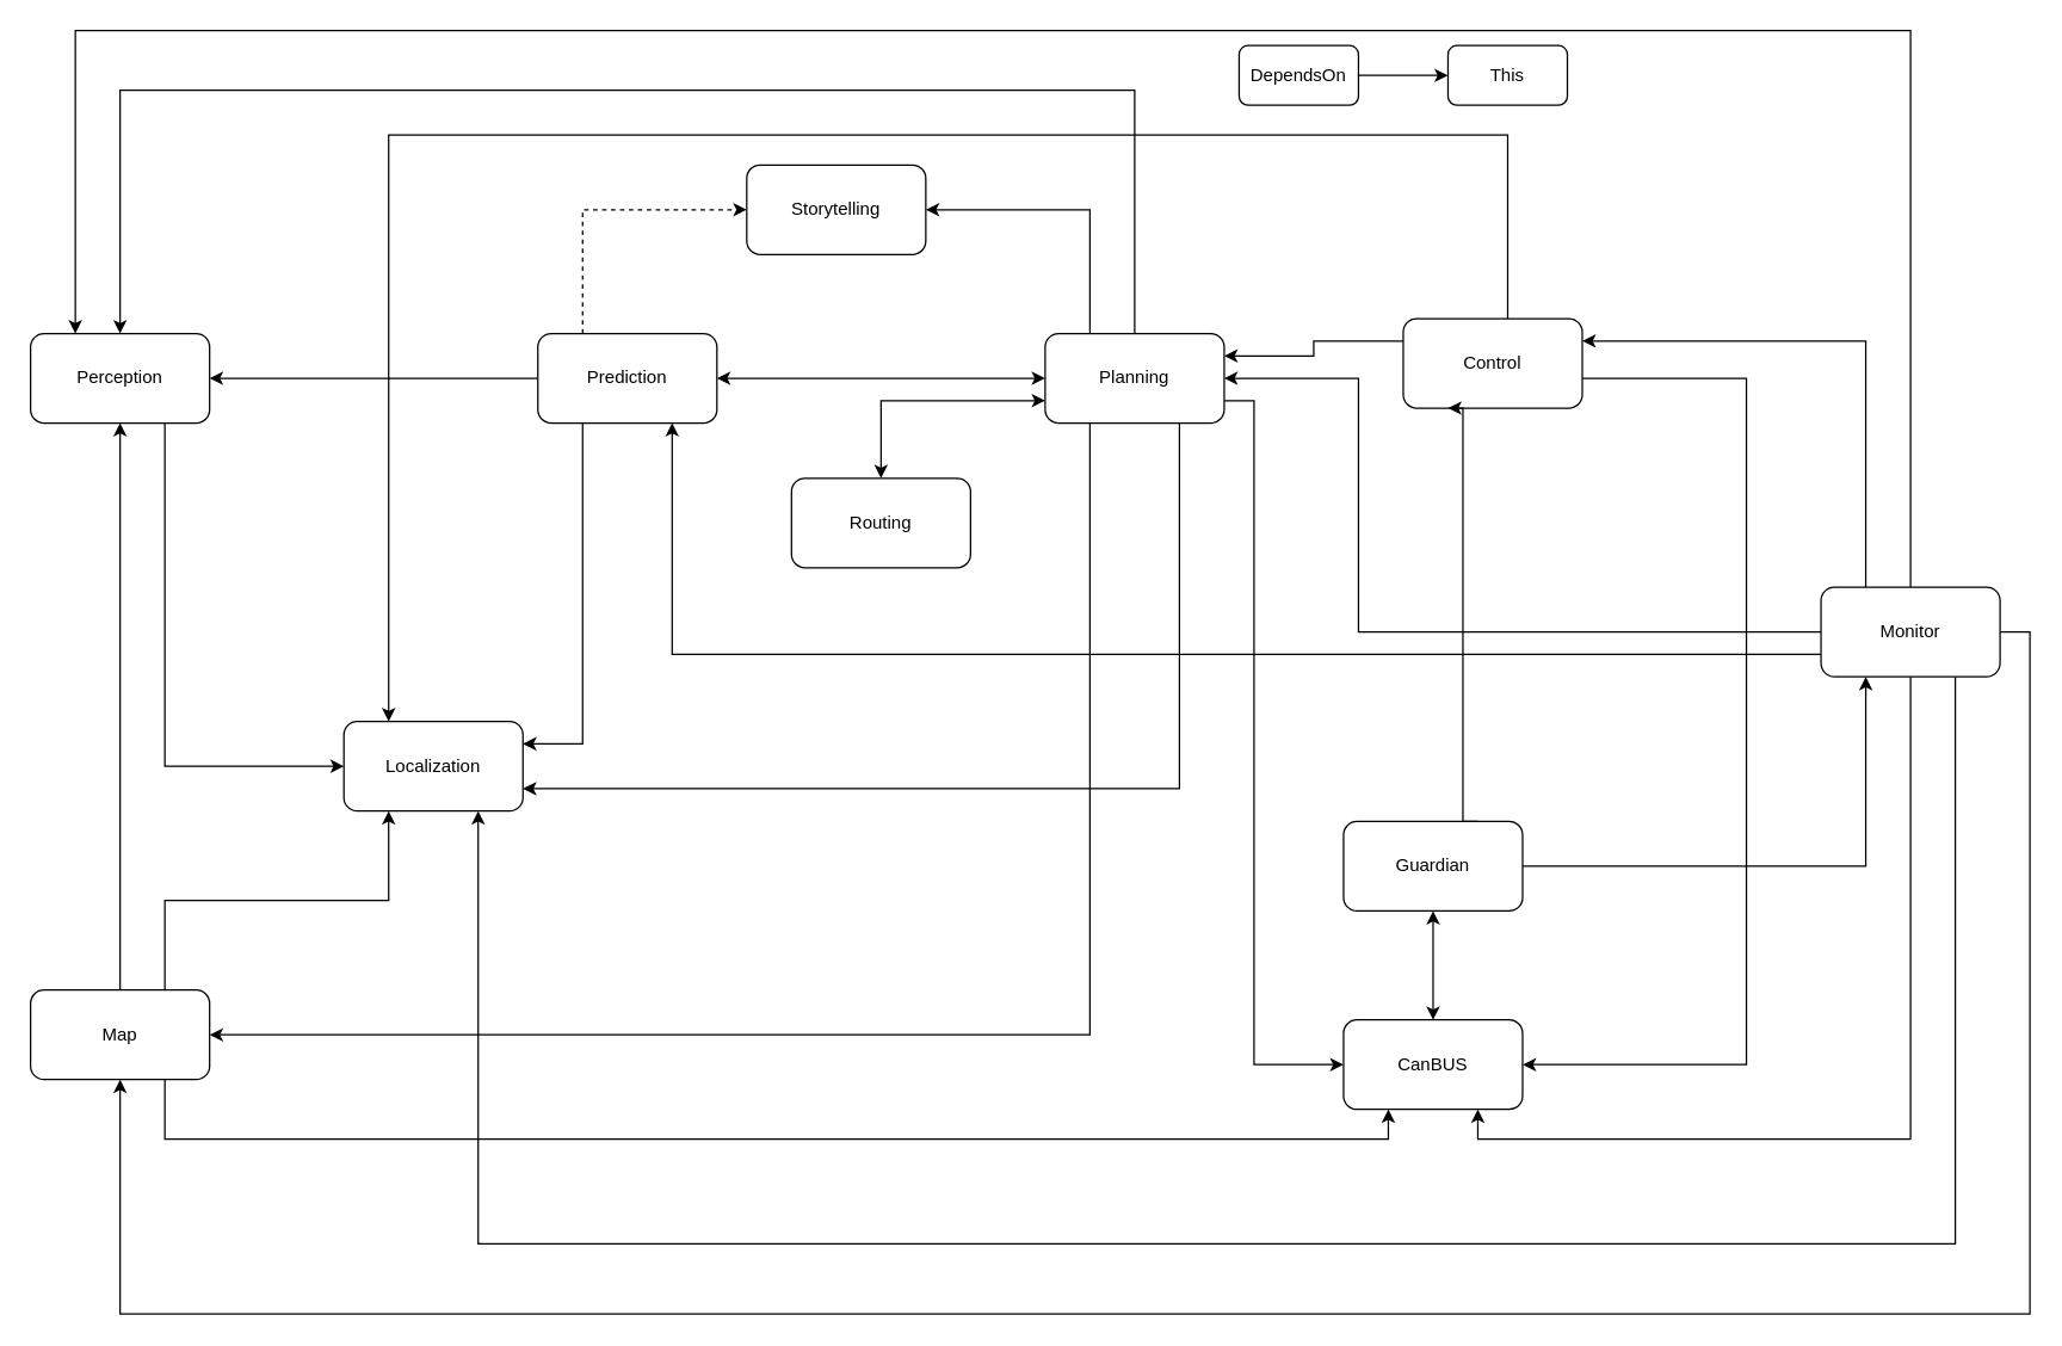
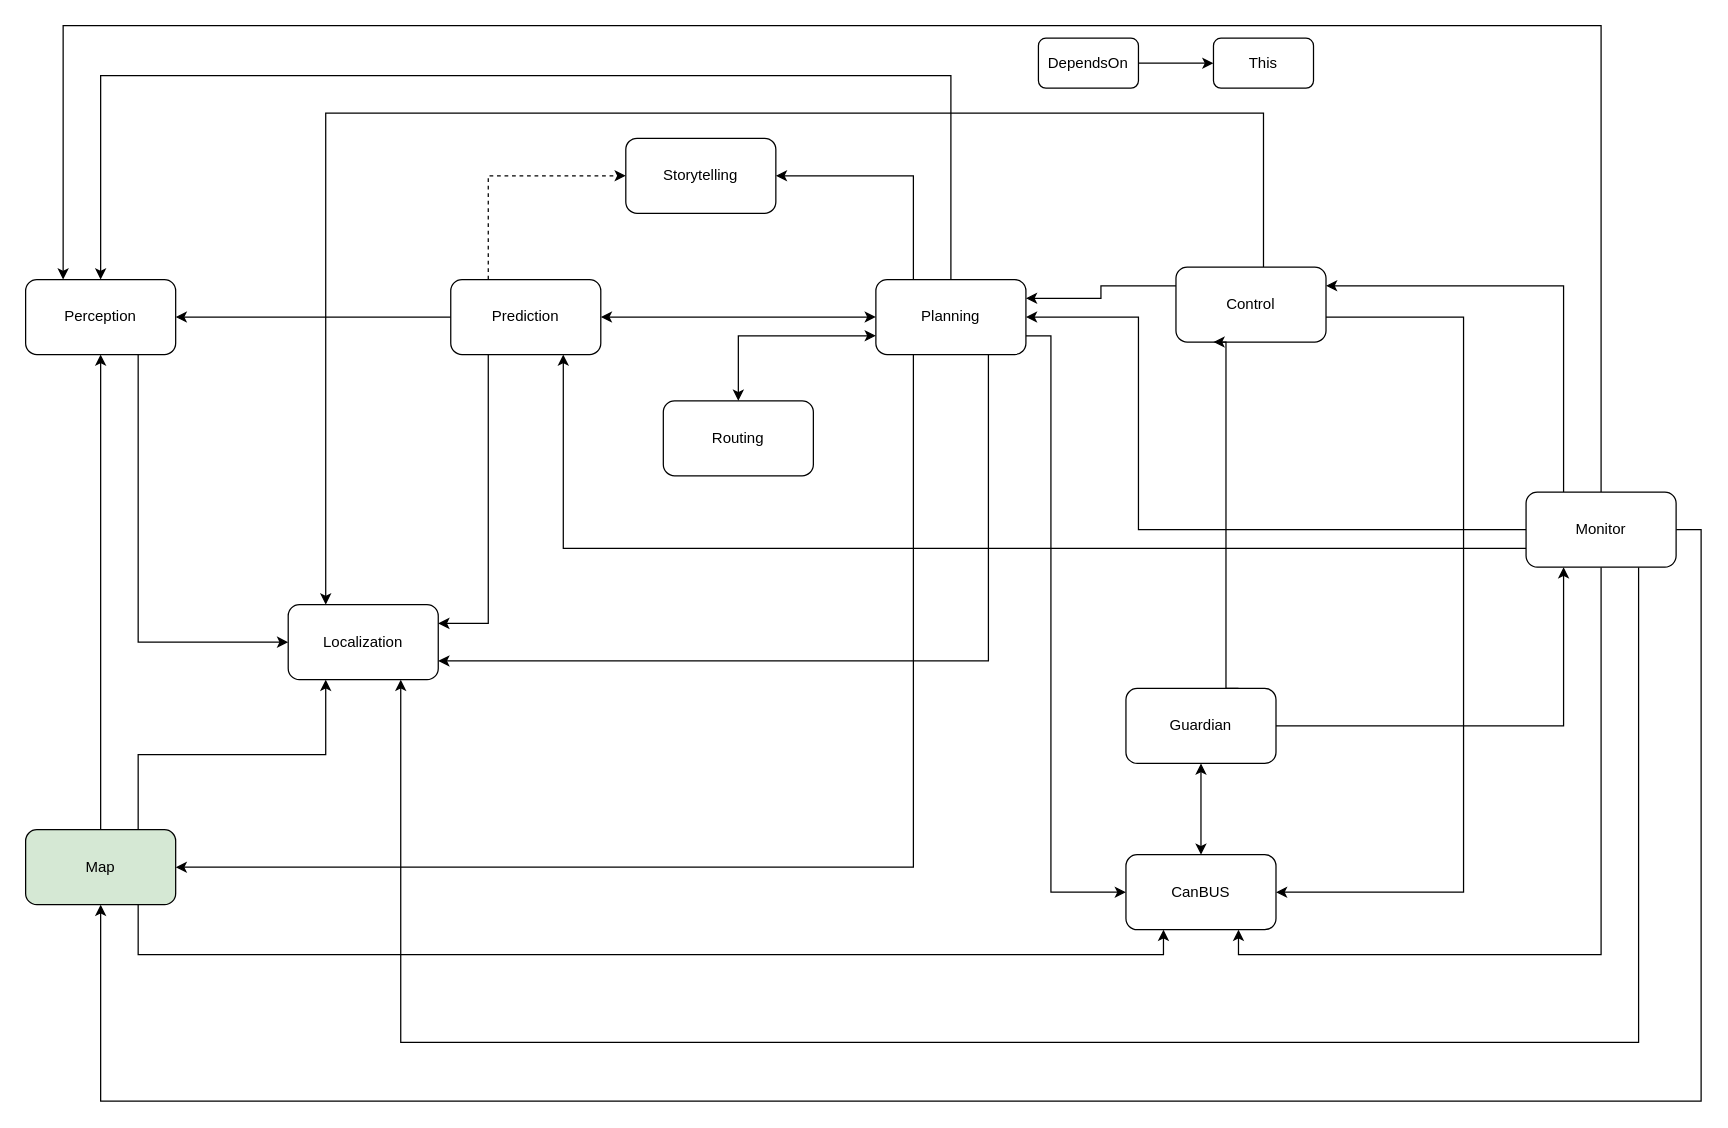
  <mxCell id="0" />
  <mxCell id="1" parent="0" />
  <mxCell id="2" style="edgeStyle=orthogonalEdgeStyle;rounded=0;orthogonalLoop=1;jettySize=auto;html=1;exitX=0.75;exitY=1;exitDx=0;exitDy=0;entryX=0;entryY=0.5;entryDx=0;entryDy=0;" edge="1" parent="1" source="3" target="4"><mxGeometry relative="1" as="geometry"><Array as="points"><mxPoint x="110" y="513" /></Array></mxGeometry></mxCell>
  <mxCell id="3" value="Perception" style="rounded=1;whiteSpace=wrap;html=1;" vertex="1" parent="1"><mxGeometry x="20" y="223" width="120" height="60" as="geometry" /></mxCell>
  <mxCell id="4" value="Localization" style="rounded=1;whiteSpace=wrap;html=1;" vertex="1" parent="1"><mxGeometry x="230" y="483" width="120" height="60" as="geometry" /></mxCell>
  <mxCell id="5" style="edgeStyle=orthogonalEdgeStyle;rounded=0;orthogonalLoop=1;jettySize=auto;html=1;entryX=0;entryY=0.5;entryDx=0;entryDy=0;" edge="1" parent="1" source="6" target="7"><mxGeometry relative="1" as="geometry" /></mxCell>
  <mxCell id="6" value="DependsOn" style="rounded=1;whiteSpace=wrap;html=1;" vertex="1" parent="1"><mxGeometry x="830" y="30" width="80" height="40" as="geometry" /></mxCell>
  <mxCell id="7" value="This" style="rounded=1;whiteSpace=wrap;html=1;" vertex="1" parent="1"><mxGeometry x="970" y="30" width="80" height="40" as="geometry" /></mxCell>
  <mxCell id="8" style="edgeStyle=orthogonalEdgeStyle;rounded=0;orthogonalLoop=1;jettySize=auto;html=1;entryX=1;entryY=0.5;entryDx=0;entryDy=0;exitX=0;exitY=0.5;exitDx=0;exitDy=0;" edge="1" parent="1" source="38" target="3"><mxGeometry relative="1" as="geometry" /></mxCell>
  <mxCell id="9" style="edgeStyle=orthogonalEdgeStyle;rounded=0;orthogonalLoop=1;jettySize=auto;html=1;exitX=0.25;exitY=0;exitDx=0;exitDy=0;dashed=1;" edge="1" parent="1" source="38" target="17"><mxGeometry relative="1" as="geometry"><Array as="points"><mxPoint x="390" y="140" /><mxPoint x="390" y="140" /></Array></mxGeometry></mxCell>
  <mxCell id="10" style="edgeStyle=orthogonalEdgeStyle;rounded=0;orthogonalLoop=1;jettySize=auto;html=1;exitX=0.25;exitY=1;exitDx=0;exitDy=0;entryX=1;entryY=0.25;entryDx=0;entryDy=0;" edge="1" parent="1" source="38" target="4"><mxGeometry relative="1" as="geometry"><Array as="points"><mxPoint x="390" y="498" /></Array></mxGeometry></mxCell>
  <mxCell id="11" style="edgeStyle=orthogonalEdgeStyle;rounded=0;orthogonalLoop=1;jettySize=auto;html=1;exitX=1;exitY=0.75;exitDx=0;exitDy=0;entryX=0;entryY=0.5;entryDx=0;entryDy=0;" edge="1" parent="1" source="16" target="18"><mxGeometry relative="1" as="geometry"><Array as="points"><mxPoint x="840" y="268" /><mxPoint x="840" y="713" /></Array></mxGeometry></mxCell>
  <mxCell id="12" style="edgeStyle=orthogonalEdgeStyle;rounded=0;orthogonalLoop=1;jettySize=auto;html=1;exitX=0.25;exitY=1;exitDx=0;exitDy=0;entryX=1;entryY=0.5;entryDx=0;entryDy=0;" edge="1" parent="1" source="16" target="23"><mxGeometry relative="1" as="geometry"><Array as="points"><mxPoint x="730" y="693" /></Array></mxGeometry></mxCell>
  <mxCell id="13" style="edgeStyle=orthogonalEdgeStyle;rounded=0;orthogonalLoop=1;jettySize=auto;html=1;exitX=0.5;exitY=0;exitDx=0;exitDy=0;entryX=0.5;entryY=0;entryDx=0;entryDy=0;" edge="1" parent="1" source="16" target="3"><mxGeometry relative="1" as="geometry"><Array as="points"><mxPoint x="760" y="60" /><mxPoint x="80" y="60" /></Array></mxGeometry></mxCell>
  <mxCell id="14" style="edgeStyle=orthogonalEdgeStyle;rounded=0;orthogonalLoop=1;jettySize=auto;html=1;exitX=0.25;exitY=0;exitDx=0;exitDy=0;entryX=1;entryY=0.5;entryDx=0;entryDy=0;" edge="1" parent="1" source="16" target="17"><mxGeometry relative="1" as="geometry" /></mxCell>
  <mxCell id="15" style="edgeStyle=orthogonalEdgeStyle;rounded=0;orthogonalLoop=1;jettySize=auto;html=1;exitX=0.75;exitY=1;exitDx=0;exitDy=0;entryX=1;entryY=0.75;entryDx=0;entryDy=0;endArrow=classic;endFill=1;strokeColor=default;" edge="1" parent="1" source="16" target="4"><mxGeometry relative="1" as="geometry" /></mxCell>
  <mxCell id="16" value="Planning" style="rounded=1;whiteSpace=wrap;html=1;" vertex="1" parent="1"><mxGeometry x="700" y="223" width="120" height="60" as="geometry" /></mxCell>
  <mxCell id="17" value="Storytelling" style="rounded=1;whiteSpace=wrap;html=1;" vertex="1" parent="1"><mxGeometry x="500" y="110" width="120" height="60" as="geometry" /></mxCell>
  <mxCell id="18" value="CanBUS" style="rounded=1;whiteSpace=wrap;html=1;" vertex="1" parent="1"><mxGeometry x="900" y="683" width="120" height="60" as="geometry" /></mxCell>
  <mxCell id="19" value="Routing" style="rounded=1;whiteSpace=wrap;html=1;" vertex="1" parent="1"><mxGeometry x="530" y="320" width="120" height="60" as="geometry" /></mxCell>
  <mxCell id="20" style="edgeStyle=orthogonalEdgeStyle;rounded=0;orthogonalLoop=1;jettySize=auto;html=1;exitX=0.75;exitY=1;exitDx=0;exitDy=0;entryX=0.25;entryY=1;entryDx=0;entryDy=0;" edge="1" parent="1" source="23" target="18"><mxGeometry relative="1" as="geometry"><Array as="points"><mxPoint x="110" y="763" /><mxPoint x="930" y="763" /></Array></mxGeometry></mxCell>
  <mxCell id="21" style="edgeStyle=orthogonalEdgeStyle;rounded=0;orthogonalLoop=1;jettySize=auto;html=1;exitX=0.5;exitY=0;exitDx=0;exitDy=0;entryX=0.5;entryY=1;entryDx=0;entryDy=0;" edge="1" parent="1" source="23" target="3"><mxGeometry relative="1" as="geometry"><Array as="points" /></mxGeometry></mxCell>
  <mxCell id="22" style="edgeStyle=orthogonalEdgeStyle;rounded=0;orthogonalLoop=1;jettySize=auto;html=1;exitX=0.75;exitY=0;exitDx=0;exitDy=0;entryX=0.25;entryY=1;entryDx=0;entryDy=0;endArrow=classic;endFill=1;strokeColor=default;" edge="1" parent="1" source="23" target="4"><mxGeometry relative="1" as="geometry" /></mxCell>
- <mxCell id="23" value="Map" style="rounded=1;whiteSpace=wrap;html=1;" vertex="1" parent="1"><mxGeometry x="20" y="663" width="120" height="60" as="geometry" /></mxCell>
+ <mxCell id="23" value="Map" style="rounded=1;whiteSpace=wrap;html=1;fillColor=#d5e8d4;" vertex="1" parent="1"><mxGeometry x="20" y="663" width="120" height="60" as="geometry" /></mxCell>
  <mxCell id="24" style="edgeStyle=orthogonalEdgeStyle;rounded=0;orthogonalLoop=1;jettySize=auto;html=1;entryX=0.25;entryY=0;entryDx=0;entryDy=0;" edge="1" parent="1" source="28" target="4"><mxGeometry relative="1" as="geometry"><Array as="points"><mxPoint x="1010" y="90" /><mxPoint x="260" y="90" /></Array></mxGeometry></mxCell>
  <mxCell id="25" style="edgeStyle=orthogonalEdgeStyle;rounded=0;orthogonalLoop=1;jettySize=auto;html=1;entryX=1;entryY=0.25;entryDx=0;entryDy=0;exitX=0.25;exitY=0;exitDx=0;exitDy=0;" edge="1" parent="1" source="35" target="28"><mxGeometry relative="1" as="geometry" /></mxCell>
  <mxCell id="26" style="edgeStyle=orthogonalEdgeStyle;rounded=0;orthogonalLoop=1;jettySize=auto;html=1;entryX=1;entryY=0.5;entryDx=0;entryDy=0;strokeColor=default;" edge="1" parent="1" source="28" target="18"><mxGeometry relative="1" as="geometry"><Array as="points"><mxPoint x="1170" y="253" /><mxPoint x="1170" y="713" /></Array></mxGeometry></mxCell>
  <mxCell id="27" style="edgeStyle=orthogonalEdgeStyle;rounded=0;orthogonalLoop=1;jettySize=auto;html=1;exitX=0;exitY=0.25;exitDx=0;exitDy=0;entryX=1;entryY=0.25;entryDx=0;entryDy=0;endArrow=classic;endFill=1;strokeColor=default;" edge="1" parent="1" source="28" target="16"><mxGeometry relative="1" as="geometry" /></mxCell>
  <mxCell id="28" value="Control" style="rounded=1;whiteSpace=wrap;html=1;" vertex="1" parent="1"><mxGeometry x="940" y="213" width="120" height="60" as="geometry" /></mxCell>
  <mxCell id="29" style="edgeStyle=orthogonalEdgeStyle;rounded=0;orthogonalLoop=1;jettySize=auto;html=1;exitX=0.75;exitY=1;exitDx=0;exitDy=0;entryX=0.75;entryY=1;entryDx=0;entryDy=0;" edge="1" parent="1" source="35" target="4"><mxGeometry relative="1" as="geometry"><Array as="points"><mxPoint x="1310" y="833" /><mxPoint x="320" y="833" /></Array></mxGeometry></mxCell>
  <mxCell id="30" style="edgeStyle=orthogonalEdgeStyle;rounded=0;orthogonalLoop=1;jettySize=auto;html=1;exitX=1;exitY=0.5;exitDx=0;exitDy=0;entryX=0.5;entryY=1;entryDx=0;entryDy=0;" edge="1" parent="1" source="35" target="23"><mxGeometry relative="1" as="geometry"><Array as="points"><mxPoint x="1360" y="423" /><mxPoint x="1360" y="880" /><mxPoint x="80" y="880" /></Array></mxGeometry></mxCell>
  <mxCell id="31" style="edgeStyle=orthogonalEdgeStyle;rounded=0;orthogonalLoop=1;jettySize=auto;html=1;exitX=0.5;exitY=1;exitDx=0;exitDy=0;entryX=0.75;entryY=1;entryDx=0;entryDy=0;" edge="1" parent="1" source="35" target="18"><mxGeometry relative="1" as="geometry" /></mxCell>
  <mxCell id="32" style="edgeStyle=orthogonalEdgeStyle;rounded=0;orthogonalLoop=1;jettySize=auto;html=1;exitX=0;exitY=0.5;exitDx=0;exitDy=0;entryX=1;entryY=0.5;entryDx=0;entryDy=0;" edge="1" parent="1" source="35" target="16"><mxGeometry relative="1" as="geometry"><Array as="points"><mxPoint x="910" y="423" /><mxPoint x="910" y="253" /></Array></mxGeometry></mxCell>
  <mxCell id="33" style="edgeStyle=orthogonalEdgeStyle;rounded=0;orthogonalLoop=1;jettySize=auto;html=1;exitX=0.5;exitY=0;exitDx=0;exitDy=0;entryX=0.25;entryY=0;entryDx=0;entryDy=0;" edge="1" parent="1" source="35" target="3"><mxGeometry relative="1" as="geometry"><Array as="points"><mxPoint x="1280" y="20" /><mxPoint x="50" y="20" /></Array></mxGeometry></mxCell>
  <mxCell id="34" style="edgeStyle=orthogonalEdgeStyle;rounded=0;orthogonalLoop=1;jettySize=auto;html=1;exitX=0;exitY=0.75;exitDx=0;exitDy=0;entryX=0.75;entryY=1;entryDx=0;entryDy=0;" edge="1" parent="1" source="35" target="38"><mxGeometry relative="1" as="geometry" /></mxCell>
  <mxCell id="35" value="Monitor" style="rounded=1;whiteSpace=wrap;html=1;" vertex="1" parent="1"><mxGeometry x="1220" y="393" width="120" height="60" as="geometry" /></mxCell>
  <mxCell id="36" style="edgeStyle=orthogonalEdgeStyle;rounded=0;orthogonalLoop=1;jettySize=auto;html=1;entryX=0.25;entryY=1;entryDx=0;entryDy=0;exitX=0.75;exitY=0;exitDx=0;exitDy=0;" edge="1" parent="1" source="39" target="28"><mxGeometry relative="1" as="geometry"><Array as="points"><mxPoint x="980" y="550" /></Array></mxGeometry></mxCell>
  <mxCell id="37" style="edgeStyle=orthogonalEdgeStyle;rounded=0;orthogonalLoop=1;jettySize=auto;html=1;entryX=0.25;entryY=1;entryDx=0;entryDy=0;" edge="1" parent="1" source="39" target="35"><mxGeometry relative="1" as="geometry" /></mxCell>
  <mxCell id="38" value="Prediction" style="rounded=1;whiteSpace=wrap;html=1;" vertex="1" parent="1"><mxGeometry x="360" y="223" width="120" height="60" as="geometry" /></mxCell>
  <mxCell id="39" value="Guardian" style="rounded=1;whiteSpace=wrap;html=1;" vertex="1" parent="1"><mxGeometry x="900" y="550" width="120" height="60" as="geometry" /></mxCell>
  <mxCell id="40" value="" style="endArrow=classic;startArrow=classic;html=1;rounded=0;strokeColor=default;exitX=1;exitY=0.5;exitDx=0;exitDy=0;entryX=0;entryY=0.5;entryDx=0;entryDy=0;" edge="1" parent="1" source="38" target="16"><mxGeometry width="50" height="50" relative="1" as="geometry"><mxPoint x="500" y="260" as="sourcePoint" /><mxPoint x="550" y="210" as="targetPoint" /></mxGeometry></mxCell>
  <mxCell id="41" value="" style="endArrow=classic;startArrow=classic;html=1;rounded=0;strokeColor=default;exitX=0.5;exitY=0;exitDx=0;exitDy=0;entryX=0;entryY=0.75;entryDx=0;entryDy=0;edgeStyle=orthogonalEdgeStyle;" edge="1" parent="1" source="19" target="16"><mxGeometry width="50" height="50" relative="1" as="geometry"><mxPoint x="490" y="263" as="sourcePoint" /><mxPoint x="670" y="263" as="targetPoint" /></mxGeometry></mxCell>
  <mxCell id="42" value="" style="endArrow=classic;startArrow=classic;html=1;rounded=0;strokeColor=default;exitX=0.5;exitY=1;exitDx=0;exitDy=0;entryX=0.5;entryY=0;entryDx=0;entryDy=0;" edge="1" parent="1" source="39" target="18"><mxGeometry width="50" height="50" relative="1" as="geometry"><mxPoint x="980" y="640" as="sourcePoint" /><mxPoint x="1200" y="640" as="targetPoint" /></mxGeometry></mxCell>
